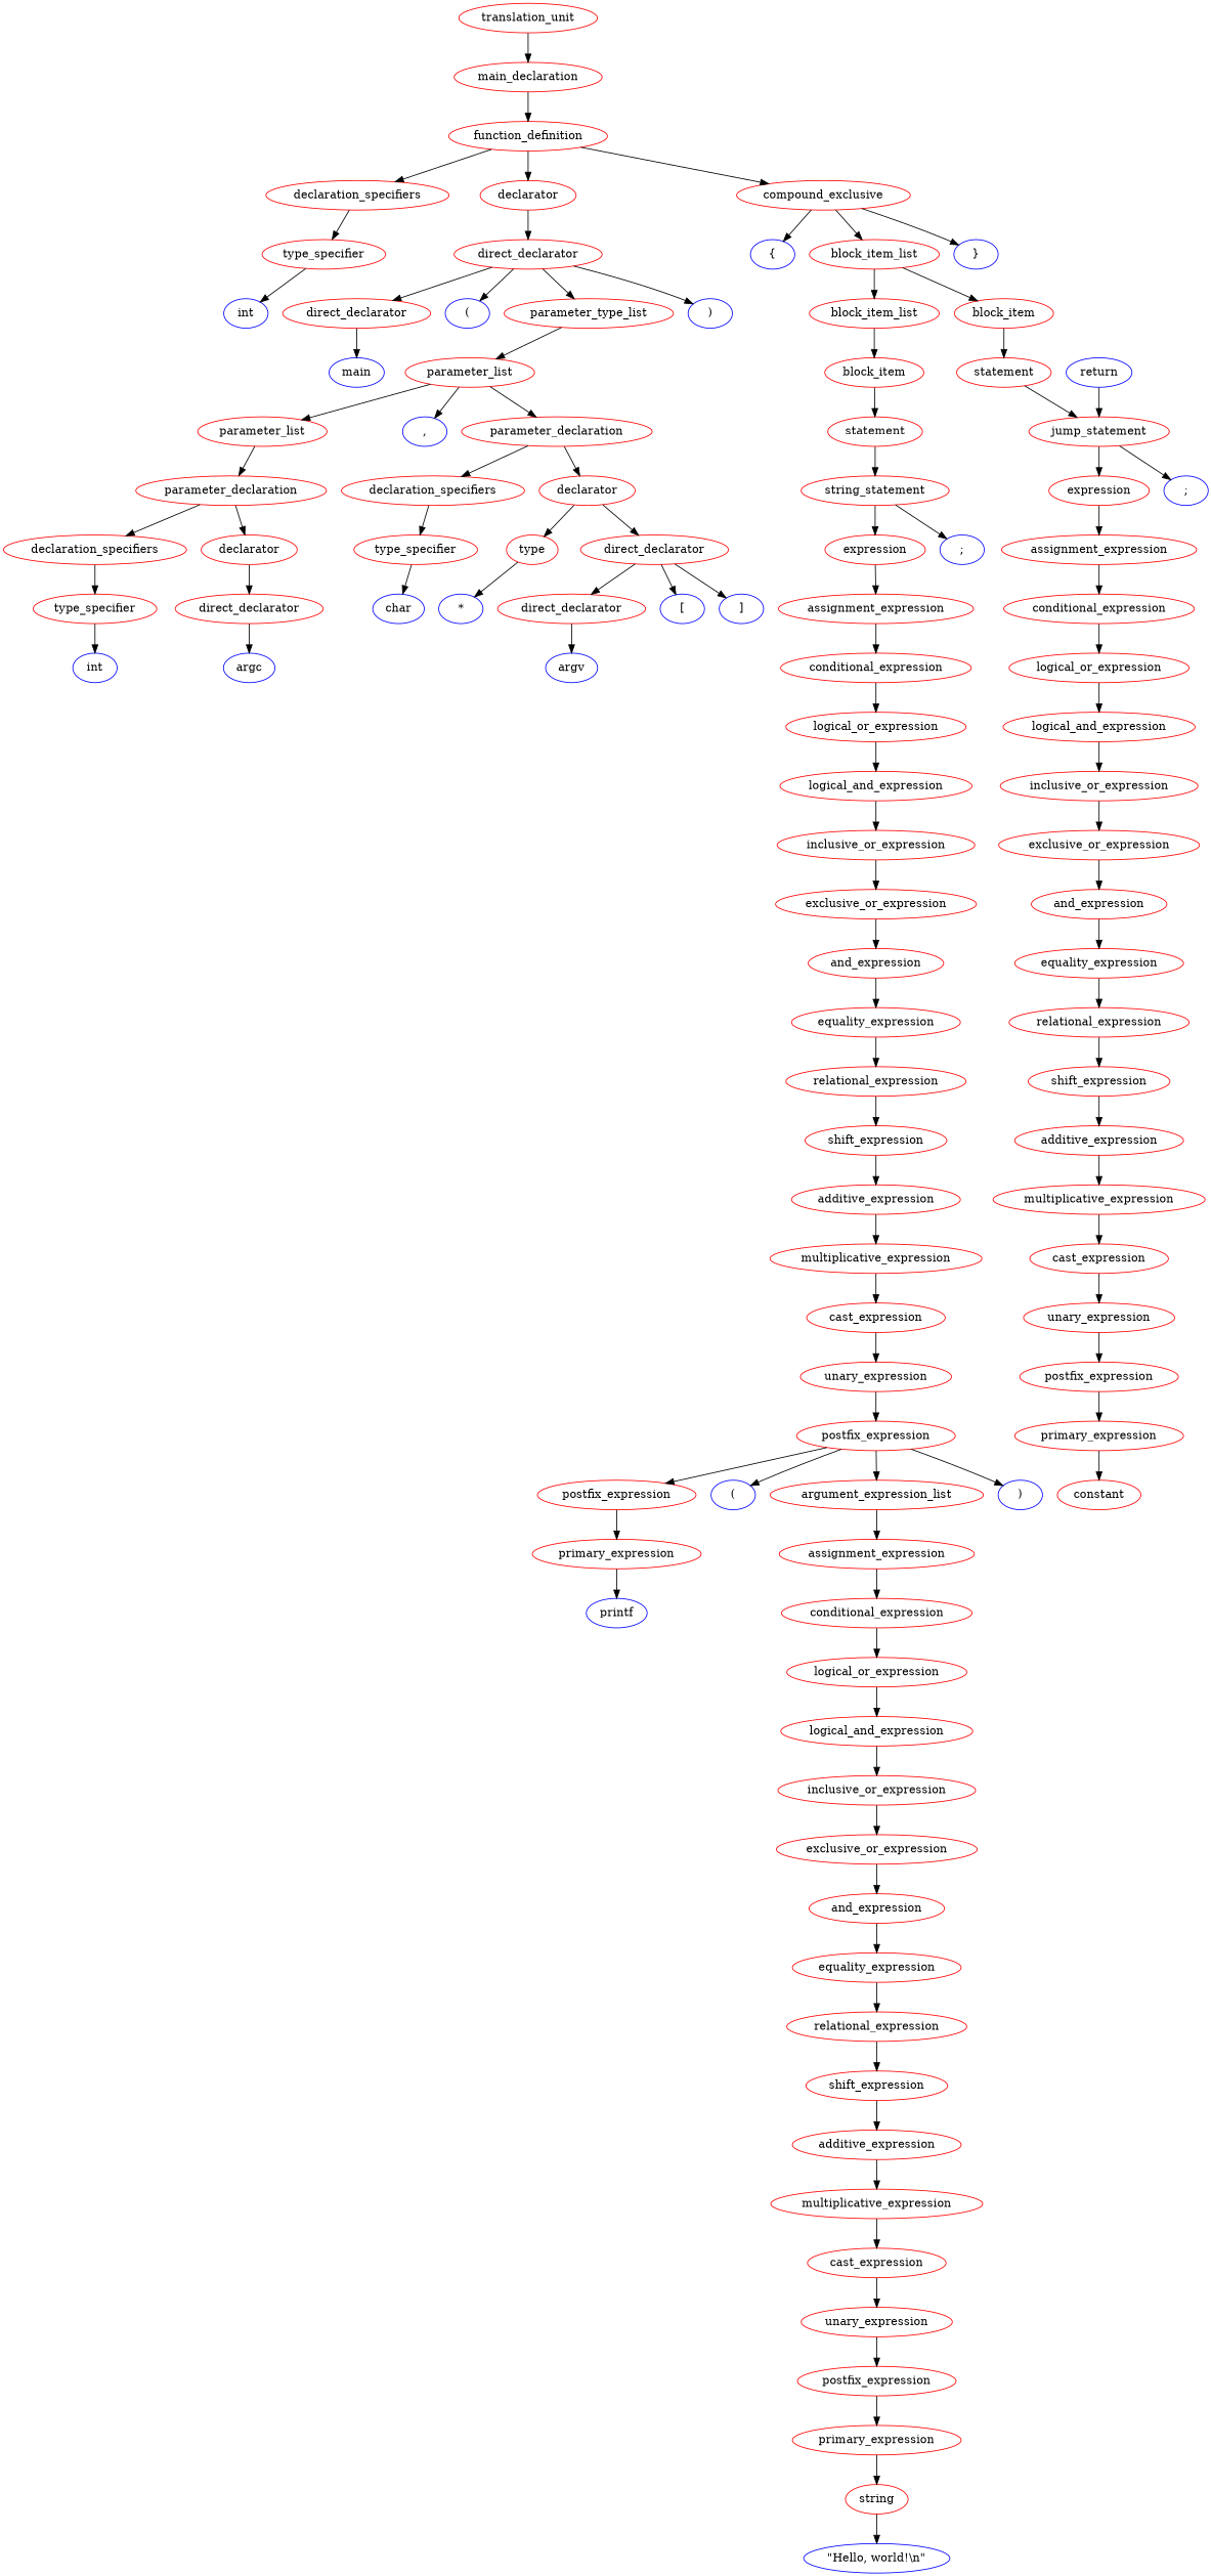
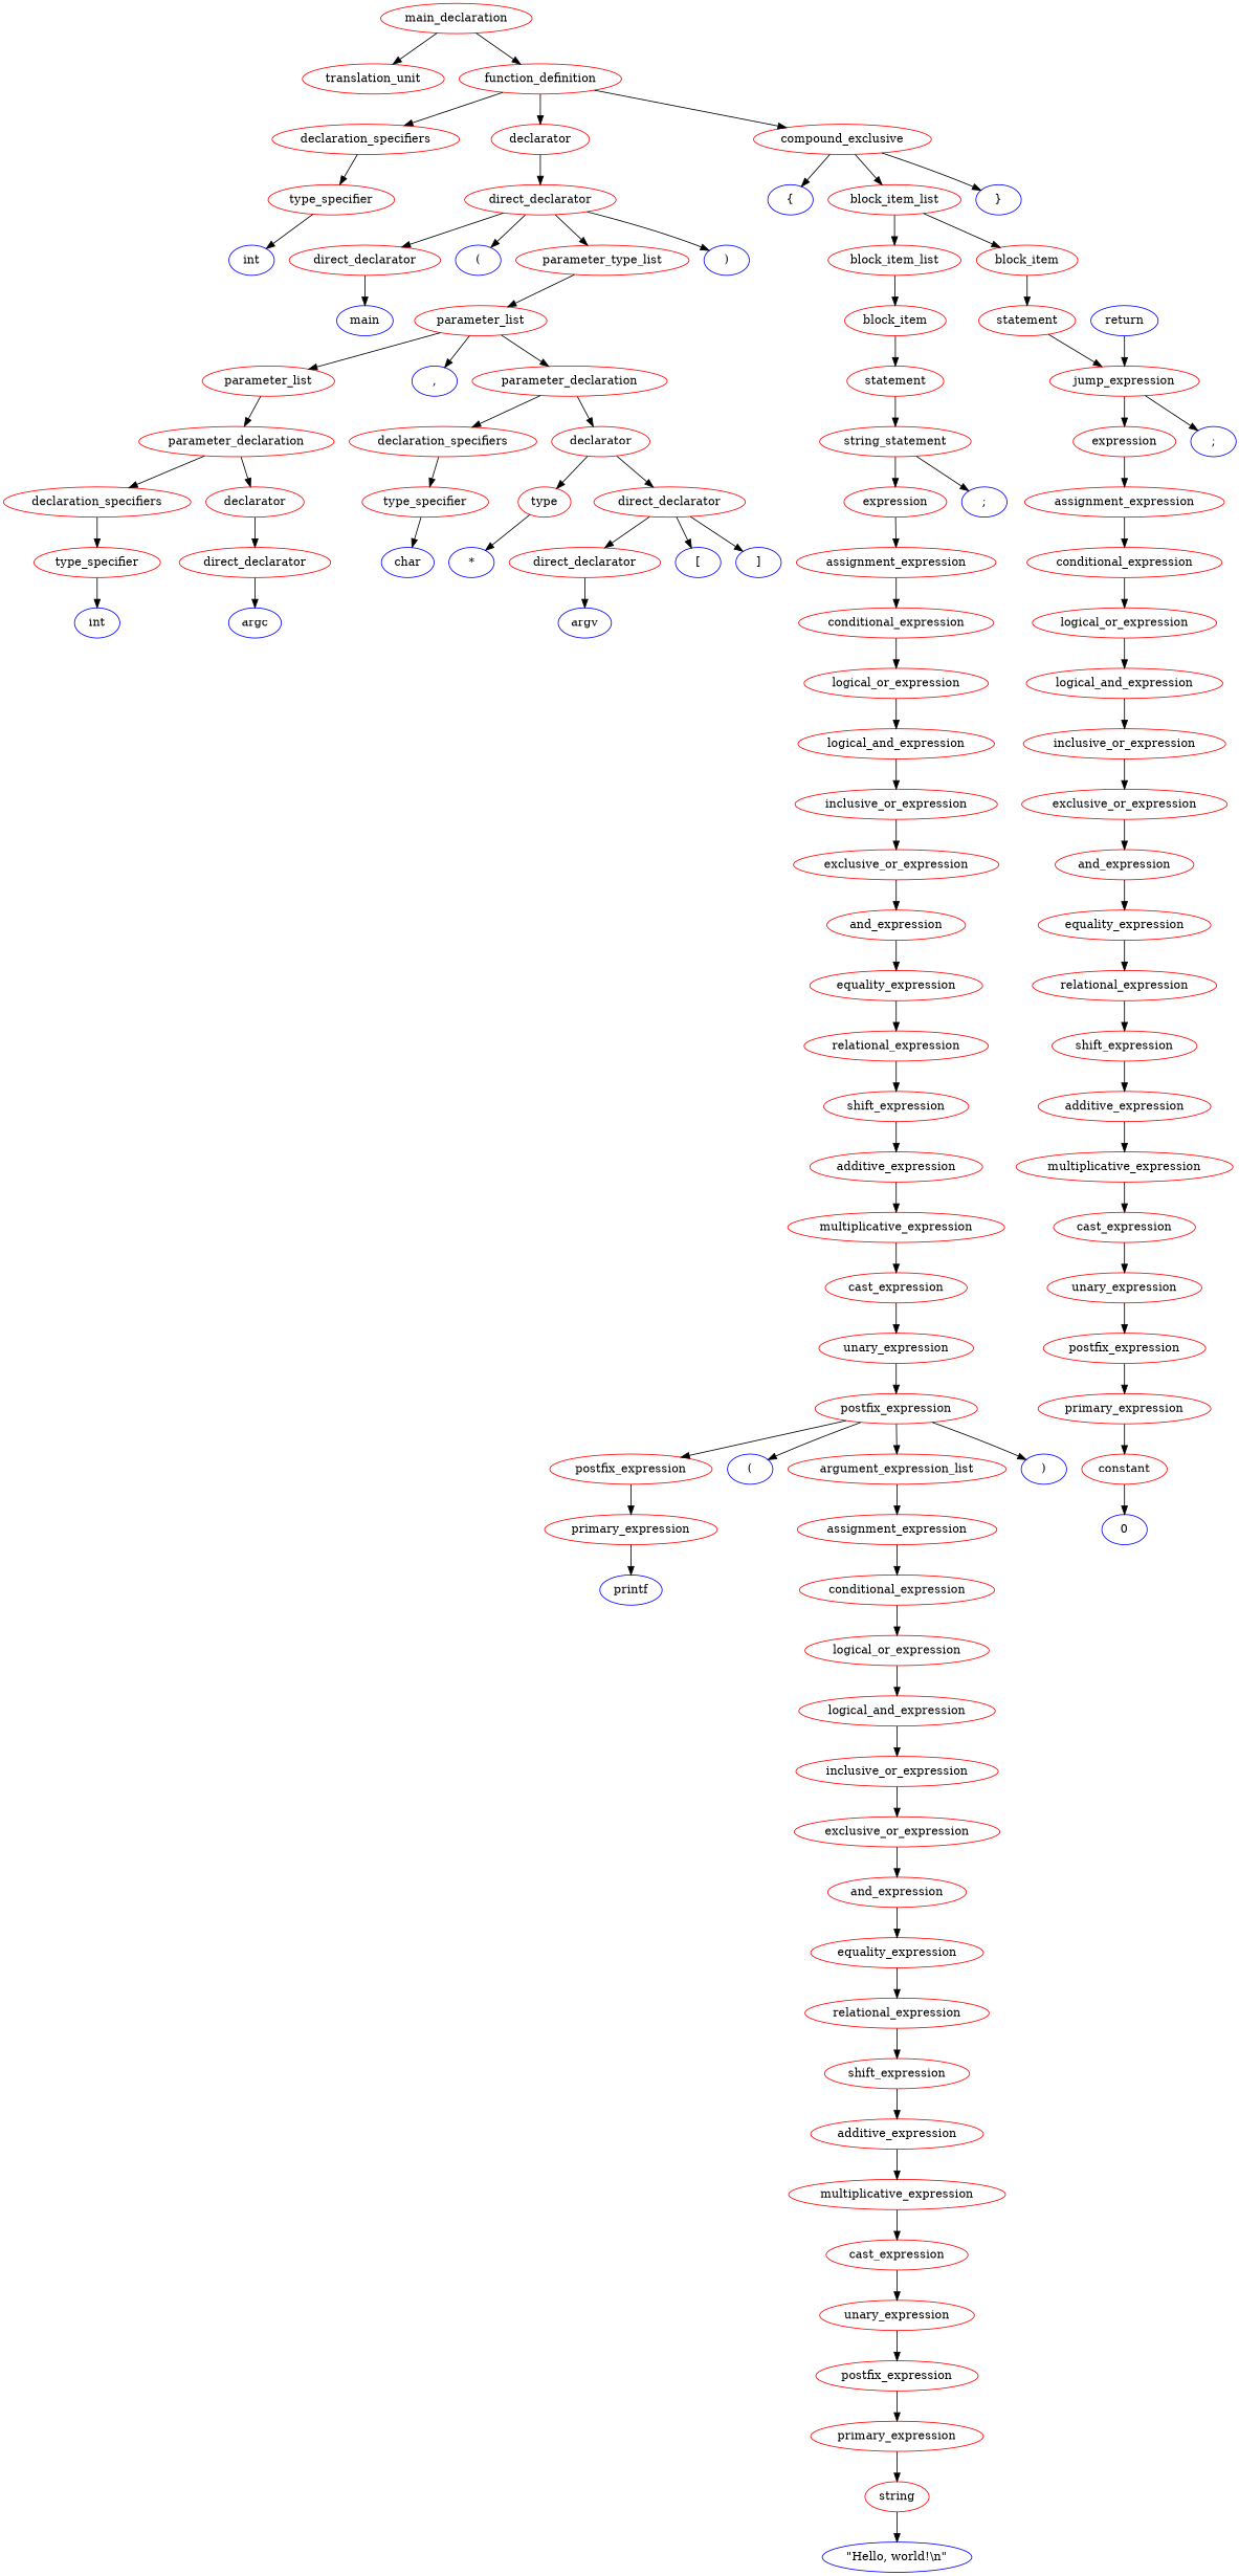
  digraph {
    node [color=red]
    n1 [label=translation_unit]
    n2 [label=main_declaration]
    n3 [label=function_definition]
    n4 [label=declaration_specifiers]
    n5 [label=declarator]
    n6 [label=compound_exclusive]
    n7 [label=type_specifier]
    n8 [label=direct_declarator]
    n9 [color=blue label="{"]
    n10 [label=block_item_list]
    n11 [color=blue label="}"]
    n12 [color=blue label=int]
    n13 [label=direct_declarator]
    n14 [color=blue label="("]
    n15 [label=parameter_type_list]
    n16 [color=blue label=")"]
    n17 [label=block_item_list]
    n18 [label=block_item]
    n19 [color=blue label=main]
    n20 [label=parameter_list]
    n21 [label=block_item]
    n22 [label=statement]
    n23 [label=parameter_list]
    n24 [color=blue label=","]
    n25 [label=parameter_declaration]
    n26 [label=statement]
-   n27 [label=jump_statement]
+   n27 [label=jump_expression]
    n28 [label=parameter_declaration]
    n29 [label=declaration_specifiers]
    n30 [label=declarator]
    n31 [label=string_statement]
    n32 [label=expression]
    n33 [color=blue label=";"]
    n34 [label=declaration_specifiers]
    n35 [label=declarator]
    n36 [label=type_specifier]
    n37 [label=type]
    n38 [label=direct_declarator]
    n39 [label=expression]
    n40 [color=blue label=";"]
    n41 [color=blue label=return]
    n42 [label=assignment_expression]
    n43 [label=type_specifier]
    n44 [label=direct_declarator]
    n45 [color=blue label=char]
    n46 [color=blue label="*"]
    n47 [label=direct_declarator]
    n48 [color=blue label="["]
    n49 [color=blue label="]"]
    n50 [label=assignment_expression]
    n51 [label=conditional_expression]
    n52 [color=blue label=int]
    n53 [color=blue label=argc]
    n54 [color=blue label=argv]
    n55 [label=conditional_expression]
    n56 [label=logical_or_expression]
    n57 [label=logical_or_expression]
    n58 [label=logical_and_expression]
    n59 [label=logical_and_expression]
    n60 [label=inclusive_or_expression]
    n61 [label=inclusive_or_expression]
    n62 [label=exclusive_or_expression]
    n63 [label=exclusive_or_expression]
    n64 [label=and_expression]
    n65 [label=and_expression]
    n66 [label=equality_expression]
    n67 [label=equality_expression]
    n68 [label=relational_expression]
    n69 [label=relational_expression]
    n70 [label=shift_expression]
    n71 [label=shift_expression]
    n72 [label=additive_expression]
    n73 [label=additive_expression]
    n74 [label=multiplicative_expression]
    n75 [label=multiplicative_expression]
    n76 [label=cast_expression]
    n77 [label=cast_expression]
    n78 [label=unary_expression]
    n79 [label=unary_expression]
    n80 [label=postfix_expression]
    n81 [label=postfix_expression]
    n82 [label=primary_expression]
    n83 [label=postfix_expression]
    n84 [color=blue label="("]
    n85 [label=argument_expression_list]
    n86 [color=blue label=")"]
    n87 [label=constant]
    n88 [label=primary_expression]
    n89 [label=assignment_expression]
+   n90 [color=blue label=0]
    n91 [color=blue label=printf]
    n92 [label=conditional_expression]
    n93 [label=logical_or_expression]
    n94 [label=logical_and_expression]
    n95 [label=inclusive_or_expression]
    n96 [label=exclusive_or_expression]
    n97 [label=and_expression]
    n98 [label=equality_expression]
    n99 [label=relational_expression]
    n100 [label=shift_expression]
    n101 [label=additive_expression]
    n102 [label=multiplicative_expression]
    n103 [label=cast_expression]
    n104 [label=unary_expression]
    n105 [label=postfix_expression]
    n106 [label=primary_expression]
    n107 [label=string]
    n108 [color=blue label="\"Hello, world!\\n\""]
-   n1 -> n2
+   n2 -> n1
    n2 -> n3
    n3 -> n4
    n3 -> n5
    n3 -> n6
    n4 -> n7
    n5 -> n8
    n6 -> n9
    n6 -> n10
    n6 -> n11
    n7 -> n12
    n8 -> n13
    n8 -> n14
    n8 -> n15
    n8 -> n16
    n10 -> n17
    n10 -> n18
    n13 -> n19
    n15 -> n20
    n17 -> n21
    n18 -> n22
    n20 -> n23
    n20 -> n24
    n20 -> n25
    n21 -> n26
    n22 -> n27
    n23 -> n28
    n25 -> n29
    n25 -> n30
    n26 -> n31
    n27 -> n32
    n27 -> n33
    n28 -> n34
    n28 -> n35
    n29 -> n36
    n30 -> n37
    n30 -> n38
    n31 -> n39
    n31 -> n40
    n32 -> n42
    n34 -> n43
    n35 -> n44
    n36 -> n45
    n37 -> n46
    n38 -> n47
    n38 -> n48
    n38 -> n49
    n39 -> n50
    n41 -> n27
    n42 -> n51
    n43 -> n52
    n44 -> n53
    n47 -> n54
    n50 -> n55
    n51 -> n56
    n55 -> n57
    n56 -> n58
    n57 -> n59
    n58 -> n60
    n59 -> n61
    n60 -> n62
    n61 -> n63
    n62 -> n64
    n63 -> n65
    n64 -> n66
    n65 -> n67
    n66 -> n68
    n67 -> n69
    n68 -> n70
    n69 -> n71
    n70 -> n72
    n71 -> n73
    n72 -> n74
    n73 -> n75
    n74 -> n76
    n75 -> n77
    n76 -> n78
    n77 -> n79
    n78 -> n80
    n79 -> n81
    n80 -> n82
    n81 -> n83
    n81 -> n84
    n81 -> n85
    n81 -> n86
    n82 -> n87
    n83 -> n88
    n85 -> n89
+   n87 -> n90
    n88 -> n91
    n89 -> n92
    n92 -> n93
    n93 -> n94
    n94 -> n95
    n95 -> n96
    n96 -> n97
    n97 -> n98
    n98 -> n99
    n99 -> n100
    n100 -> n101
    n101 -> n102
    n102 -> n103
    n103 -> n104
    n104 -> n105
    n105 -> n106
    n106 -> n107
    n107 -> n108
  }
